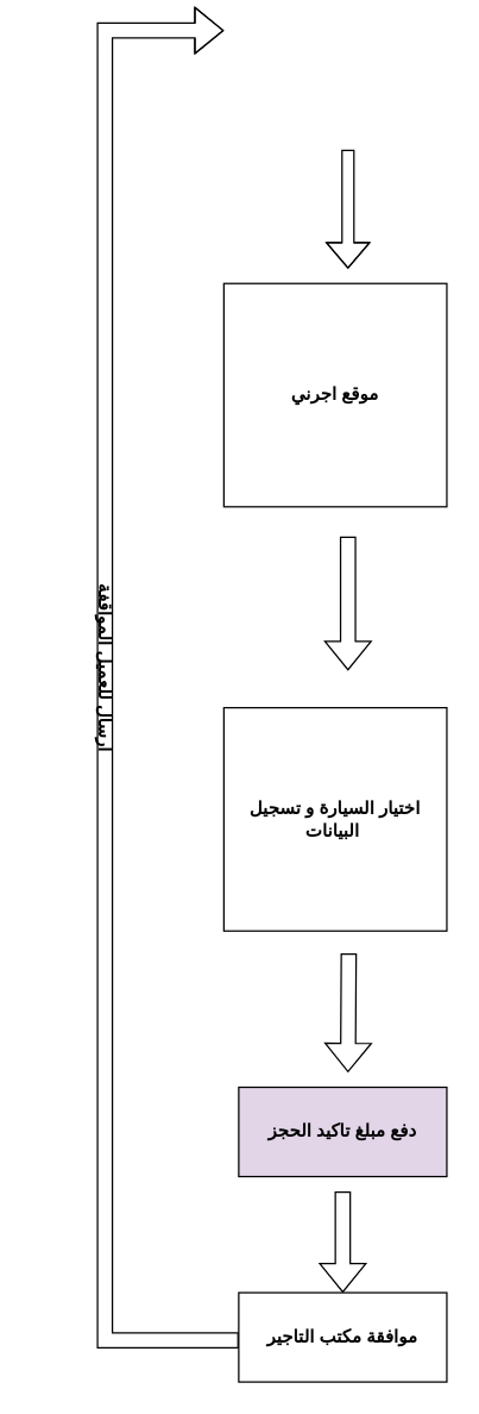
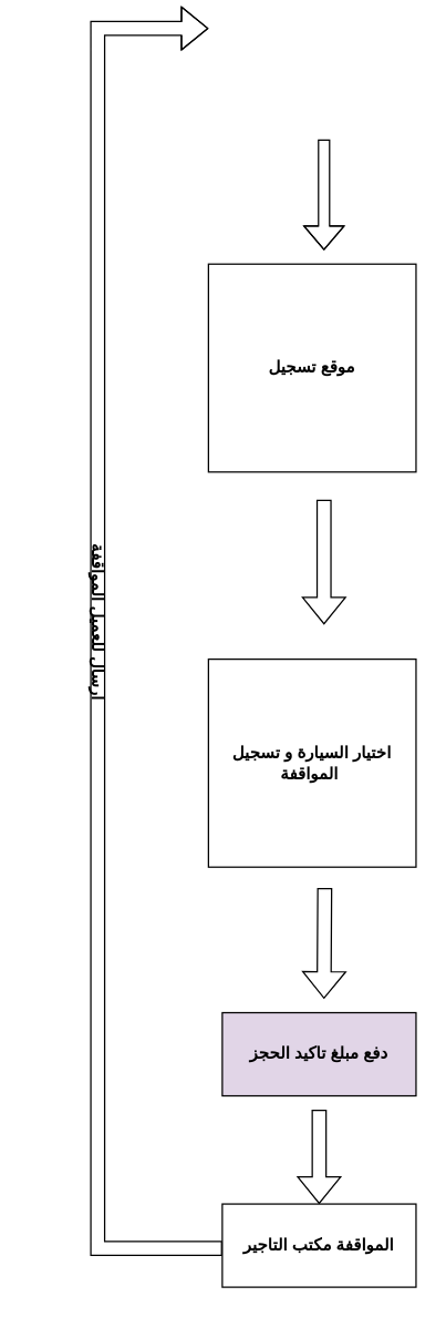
  <mxCell id="0" />
  <mxCell id="1" parent="0" />
  <mxCell id="2" value="" style="shape=flexArrow;endArrow=classic;html=1;rounded=0;fontColor=#000000;width=8;endSize=5.33;" parent="1" edge="1"><mxGeometry width="50" height="50" relative="1" as="geometry"><mxPoint x="233.5" y="100" as="sourcePoint" /><mxPoint x="233.5" y="180" as="targetPoint" /><Array as="points"><mxPoint x="233.5" y="130" /></Array></mxGeometry></mxCell>
- <mxCell id="3" value="&lt;b&gt;موقع اجرني&lt;/b&gt;" style="whiteSpace=wrap;html=1;aspect=fixed;fontColor=#000000;" parent="1" vertex="1"><mxGeometry x="150" y="190" width="150" height="150" as="geometry" /></mxCell>
+ <mxCell id="3" value="&lt;b&gt;موقع تسجيل&lt;/b&gt;" style="whiteSpace=wrap;html=1;aspect=fixed;fontColor=#000000;" parent="1" vertex="1"><mxGeometry x="150" y="190" width="150" height="150" as="geometry" /></mxCell>
  <mxCell id="4" value="" style="shape=flexArrow;endArrow=classic;html=1;rounded=0;fontColor=#000000;" parent="1" edge="1"><mxGeometry width="50" height="50" relative="1" as="geometry"><mxPoint x="233.5" y="360" as="sourcePoint" /><mxPoint x="233.5" y="450" as="targetPoint" /></mxGeometry></mxCell>
- <mxCell id="5" value="&lt;b&gt;اختيار السيارة و تسجيل البيانات&amp;nbsp;&lt;/b&gt;" style="whiteSpace=wrap;html=1;aspect=fixed;fontColor=#000000;" parent="1" vertex="1"><mxGeometry x="150" y="475" width="150" height="150" as="geometry" /></mxCell>
+ <mxCell id="5" value="&lt;b&gt;اختيار السيارة و تسجيل المواقفة&amp;nbsp;&lt;/b&gt;" style="whiteSpace=wrap;html=1;aspect=fixed;fontColor=#000000;" parent="1" vertex="1"><mxGeometry x="150" y="475" width="150" height="150" as="geometry" /></mxCell>
  <mxCell id="6" value="" style="shape=flexArrow;endArrow=classic;html=1;rounded=0;fontColor=#000000;" parent="1" edge="1"><mxGeometry width="50" height="50" relative="1" as="geometry"><mxPoint x="234" y="640" as="sourcePoint" /><mxPoint x="233.5" y="720" as="targetPoint" /></mxGeometry></mxCell>
  <mxCell id="7" value="" style="shape=flexArrow;endArrow=classic;html=1;rounded=0;fontColor=#000000;" parent="1" edge="1"><mxGeometry width="50" height="50" relative="1" as="geometry"><mxPoint x="160" y="900" as="sourcePoint" /><mxPoint x="150" y="20" as="targetPoint" /><Array as="points"><mxPoint x="70" y="900" /><mxPoint x="70" y="760" /><mxPoint x="70" y="170" /><mxPoint x="70" y="20" /></Array></mxGeometry></mxCell>
  <mxCell id="8" value="&lt;b&gt;دفع مبلغ تاكيد الحجز&lt;/b&gt;" style="rounded=0;whiteSpace=wrap;html=1;fontColor=#000000;fillColor=#e1d5e7;" parent="1" vertex="1"><mxGeometry x="160" y="730" width="140" height="60" as="geometry" /></mxCell>
  <mxCell id="9" value="&lt;b&gt;ارسال للعميل المواقفة&amp;nbsp;&lt;/b&gt;" style="text;html=1;align=center;verticalAlign=middle;resizable=0;points=[];autosize=1;strokeColor=none;fillColor=none;fontColor=#000000;rotation=90;" parent="1" vertex="1"><mxGeometry x="20" y="440" width="100" height="20" as="geometry" /></mxCell>
  <mxCell id="10" value="" style="shape=flexArrow;endArrow=classic;html=1;rounded=0;fontColor=#000000;" parent="1" target="11" edge="1"><mxGeometry width="50" height="50" relative="1" as="geometry"><mxPoint x="230" y="800" as="sourcePoint" /><mxPoint x="230" y="870" as="targetPoint" /></mxGeometry></mxCell>
- <mxCell id="11" value="&lt;b&gt;موافقة مكتب التاجير&lt;/b&gt;" style="rounded=0;whiteSpace=wrap;html=1;fontColor=#000000;" parent="1" vertex="1"><mxGeometry x="160" y="868" width="140" height="60" as="geometry" /></mxCell>
+ <mxCell id="11" value="&lt;b&gt;المواقفة مكتب التاجير&lt;/b&gt;" style="rounded=0;whiteSpace=wrap;html=1;fontColor=#000000;" parent="1" vertex="1"><mxGeometry x="160" y="868" width="140" height="60" as="geometry" /></mxCell>
